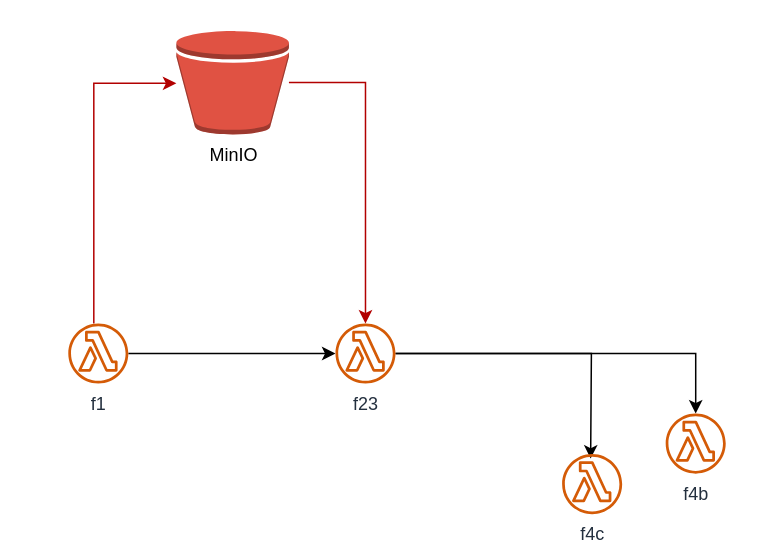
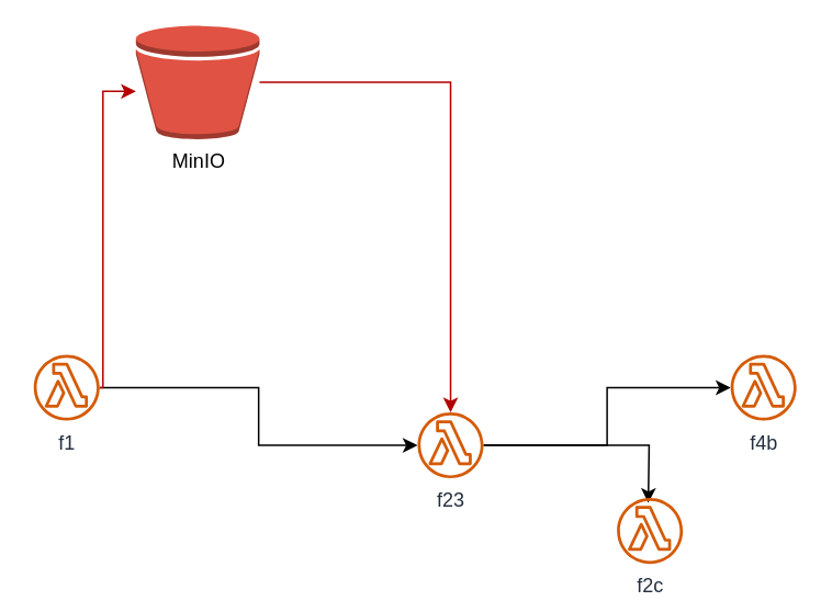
  <mxCell id="0" />
  <mxCell id="1" parent="0" />
  <mxCell id="2" style="edgeStyle=orthogonalEdgeStyle;rounded=0;orthogonalLoop=1;jettySize=auto;html=1;" edge="1" parent="1" source="4" target="7"><mxGeometry relative="1" as="geometry" /></mxCell>
  <mxCell id="3" style="edgeStyle=orthogonalEdgeStyle;rounded=0;orthogonalLoop=1;jettySize=auto;html=1;fillColor=#e51400;strokeColor=#B20000;" edge="1" parent="1" source="4" target="11"><mxGeometry relative="1" as="geometry"><Array as="points"><mxPoint x="62" y="235" /><mxPoint x="62" y="55" /></Array></mxGeometry></mxCell>
- <mxCell id="4" value="&lt;div&gt;f1&lt;/div&gt;&lt;div&gt;&lt;br&gt;&lt;/div&gt;" style="sketch=0;outlineConnect=0;fontColor=#232F3E;gradientColor=none;fillColor=#D45B07;strokeColor=none;dashed=0;verticalLabelPosition=bottom;verticalAlign=top;align=center;html=1;fontSize=12;fontStyle=0;aspect=fixed;pointerEvents=1;shape=mxgraph.aws4.lambda_function;" vertex="1" parent="1"><mxGeometry x="45" y="215" width="40" height="40" as="geometry" /></mxCell>
+ <mxCell id="4" value="&lt;div&gt;f1&lt;/div&gt;&lt;div&gt;&lt;br&gt;&lt;/div&gt;" style="sketch=0;outlineConnect=0;fontColor=#232F3E;gradientColor=none;fillColor=#D45B07;strokeColor=none;dashed=0;verticalLabelPosition=bottom;verticalAlign=top;align=center;html=1;fontSize=12;fontStyle=0;aspect=fixed;pointerEvents=1;shape=mxgraph.aws4.lambda_function;" vertex="1" parent="1"><mxGeometry x="20" y="215" width="40" height="40" as="geometry" /></mxCell>
  <mxCell id="5" style="edgeStyle=orthogonalEdgeStyle;rounded=0;orthogonalLoop=1;jettySize=auto;html=1;" edge="1" parent="1" source="7" target="8"><mxGeometry relative="1" as="geometry" /></mxCell>
  <mxCell id="6" style="edgeStyle=orthogonalEdgeStyle;rounded=0;orthogonalLoop=1;jettySize=auto;html=1;" edge="1" parent="1" source="7"><mxGeometry relative="1" as="geometry"><mxPoint x="393" y="305" as="targetPoint" /></mxGeometry></mxCell>
- <mxCell id="7" value="f23" style="sketch=0;outlineConnect=0;fontColor=#232F3E;gradientColor=none;fillColor=#D45B07;strokeColor=none;dashed=0;verticalLabelPosition=bottom;verticalAlign=top;align=center;html=1;fontSize=12;fontStyle=0;aspect=fixed;pointerEvents=1;shape=mxgraph.aws4.lambda_function;" vertex="1" parent="1"><mxGeometry x="223" y="215" width="40" height="40" as="geometry" /></mxCell>
- <mxCell id="8" value="f4b" style="sketch=0;outlineConnect=0;fontColor=#232F3E;gradientColor=none;fillColor=#D45B07;strokeColor=none;dashed=0;verticalLabelPosition=bottom;verticalAlign=top;align=center;html=1;fontSize=12;fontStyle=0;aspect=fixed;pointerEvents=1;shape=mxgraph.aws4.lambda_function;" vertex="1" parent="1"><mxGeometry x="443" y="275" width="40" height="40" as="geometry" /></mxCell>
- <mxCell id="9" value="f4c" style="sketch=0;outlineConnect=0;fontColor=#232F3E;gradientColor=none;fillColor=#D45B07;strokeColor=none;dashed=0;verticalLabelPosition=bottom;verticalAlign=top;align=center;html=1;fontSize=12;fontStyle=0;aspect=fixed;pointerEvents=1;shape=mxgraph.aws4.lambda_function;" vertex="1" parent="1"><mxGeometry x="374" y="302" width="40" height="40" as="geometry" /></mxCell>
+ <mxCell id="7" value="f23" style="sketch=0;outlineConnect=0;fontColor=#232F3E;gradientColor=none;fillColor=#D45B07;strokeColor=none;dashed=0;verticalLabelPosition=bottom;verticalAlign=top;align=center;html=1;fontSize=12;fontStyle=0;aspect=fixed;pointerEvents=1;shape=mxgraph.aws4.lambda_function;" vertex="1" parent="1"><mxGeometry x="253" y="250" width="40" height="40" as="geometry" /></mxCell>
+ <mxCell id="8" value="f4b" style="sketch=0;outlineConnect=0;fontColor=#232F3E;gradientColor=none;fillColor=#D45B07;strokeColor=none;dashed=0;verticalLabelPosition=bottom;verticalAlign=top;align=center;html=1;fontSize=12;fontStyle=0;aspect=fixed;pointerEvents=1;shape=mxgraph.aws4.lambda_function;" vertex="1" parent="1"><mxGeometry x="443" y="215" width="40" height="40" as="geometry" /></mxCell>
+ <mxCell id="9" value="f2c" style="sketch=0;outlineConnect=0;fontColor=#232F3E;gradientColor=none;fillColor=#D45B07;strokeColor=none;dashed=0;verticalLabelPosition=bottom;verticalAlign=top;align=center;html=1;fontSize=12;fontStyle=0;aspect=fixed;pointerEvents=1;shape=mxgraph.aws4.lambda_function;" vertex="1" parent="1"><mxGeometry x="374" y="302" width="40" height="40" as="geometry" /></mxCell>
  <mxCell id="10" style="edgeStyle=orthogonalEdgeStyle;rounded=0;orthogonalLoop=1;jettySize=auto;html=1;fillColor=#e51400;strokeColor=#B20000;" edge="1" parent="1" source="11" target="7"><mxGeometry relative="1" as="geometry" /></mxCell>
- <mxCell id="11" value="&lt;div&gt;MinIO&lt;/div&gt;&lt;div&gt;&lt;br&gt;&lt;/div&gt;" style="outlineConnect=0;dashed=0;verticalLabelPosition=bottom;verticalAlign=top;align=center;html=1;shape=mxgraph.aws3.bucket;fillColor=#E05243;gradientColor=none;" vertex="1" parent="1"><mxGeometry x="117" y="20" width="75" height="69" as="geometry" /></mxCell>
+ <mxCell id="11" value="&lt;div&gt;MinIO&lt;/div&gt;&lt;div&gt;&lt;br&gt;&lt;/div&gt;" style="outlineConnect=0;dashed=0;verticalLabelPosition=bottom;verticalAlign=top;align=center;html=1;shape=mxgraph.aws3.bucket;fillColor=#E05243;gradientColor=none;" vertex="1" parent="1"><mxGeometry x="82" y="15" width="75" height="69" as="geometry" /></mxCell>
